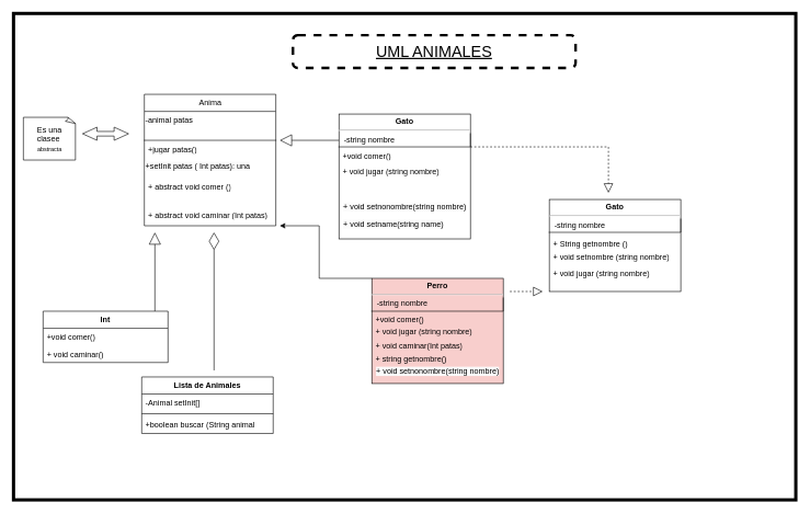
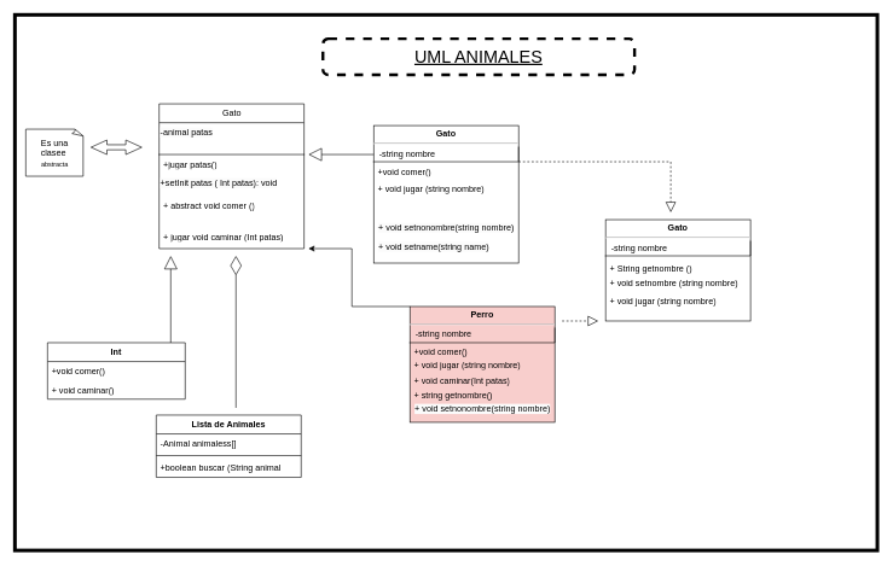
  <mxCell id="0" />
  <mxCell id="1" parent="0" />
  <mxCell id="2" value="" style="html=1;whiteSpace=wrap;strokeWidth=5;" vertex="1" parent="1"><mxGeometry x="20" y="20" width="1190" height="740" as="geometry" /></mxCell>
- <mxCell id="3" value="Anima" style="swimlane;fontStyle=0;childLayout=stackLayout;horizontal=1;startSize=26;fillColor=none;horizontalStack=0;resizeParent=1;resizeParentMax=0;resizeLast=0;collapsible=1;marginBottom=0;html=1;" vertex="1" parent="1"><mxGeometry x="219" y="143" width="200" height="200" as="geometry" /></mxCell>
+ <mxCell id="3" value="Gato" style="swimlane;fontStyle=0;childLayout=stackLayout;horizontal=1;startSize=26;fillColor=none;horizontalStack=0;resizeParent=1;resizeParentMax=0;resizeLast=0;collapsible=1;marginBottom=0;html=1;" vertex="1" parent="1"><mxGeometry x="219" y="143" width="200" height="200" as="geometry" /></mxCell>
  <mxCell id="4" value="&lt;span style=&quot;color: rgb(0, 0, 0); font-family: Helvetica; font-size: 12px; font-style: normal; font-variant-ligatures: normal; font-variant-caps: normal; font-weight: 400; letter-spacing: normal; orphans: 2; text-align: left; text-indent: 0px; text-transform: none; widows: 2; word-spacing: 0px; -webkit-text-stroke-width: 0px; background-color: rgb(251, 251, 251); text-decoration-thickness: initial; text-decoration-style: initial; text-decoration-color: initial; float: none; display: inline !important;&quot;&gt;-animal patas&lt;/span&gt;" style="text;whiteSpace=wrap;html=1;" vertex="1" parent="3"><mxGeometry y="26" width="200" height="14" as="geometry" /></mxCell>
  <mxCell id="5" value="" style="shape=table;startSize=10;container=1;collapsible=1;childLayout=tableLayout;fixedRows=1;rowLines=0;fontStyle=0;align=center;resizeLast=1;strokeColor=none;fillColor=none;collapsible=0;" vertex="1" parent="3"><mxGeometry y="40" width="200" height="30" as="geometry" /></mxCell>
  <mxCell id="6" value="" style="shape=tableRow;horizontal=0;startSize=0;swimlaneHead=0;swimlaneBody=0;fillColor=none;collapsible=0;dropTarget=0;points=[[0,0.5],[1,0.5]];portConstraint=eastwest;top=0;left=0;right=0;bottom=1;" vertex="1" parent="5"><mxGeometry y="10" width="200" height="20" as="geometry" /></mxCell>
  <mxCell id="7" value="" style="shape=partialRectangle;connectable=0;fillColor=none;top=0;left=0;bottom=0;right=0;fontStyle=1;overflow=hidden;whiteSpace=wrap;html=1;" vertex="1" parent="6"><mxGeometry width="30" height="20" as="geometry"><mxRectangle width="30" height="20" as="alternateBounds" /></mxGeometry></mxCell>
  <mxCell id="8" value="" style="shape=partialRectangle;connectable=0;fillColor=none;top=0;left=0;bottom=0;right=0;align=left;spacingLeft=6;fontStyle=5;overflow=hidden;whiteSpace=wrap;html=1;" vertex="1" parent="6"><mxGeometry x="30" width="170" height="20" as="geometry"><mxRectangle width="170" height="20" as="alternateBounds" /></mxGeometry></mxCell>
  <mxCell id="9" value="+jugar patas()&lt;br&gt;" style="text;strokeColor=none;fillColor=none;align=left;verticalAlign=top;spacingLeft=4;spacingRight=4;overflow=hidden;rotatable=0;points=[[0,0.5],[1,0.5]];portConstraint=eastwest;whiteSpace=wrap;html=1;" vertex="1" parent="3"><mxGeometry y="70" width="200" height="26" as="geometry" /></mxCell>
- <mxCell id="10" value="&lt;span style=&quot;color: rgb(0, 0, 0); font-family: Helvetica; font-size: 12px; font-style: normal; font-variant-ligatures: normal; font-variant-caps: normal; font-weight: 400; letter-spacing: normal; orphans: 2; text-align: left; text-indent: 0px; text-transform: none; widows: 2; word-spacing: 0px; -webkit-text-stroke-width: 0px; background-color: rgb(251, 251, 251); text-decoration-thickness: initial; text-decoration-style: initial; text-decoration-color: initial; float: none; display: inline !important;&quot;&gt;+setInit patas ( Int patas): una&lt;/span&gt;" style="text;whiteSpace=wrap;html=1;" vertex="1" parent="3"><mxGeometry y="96" width="200" height="32" as="geometry" /></mxCell>
+ <mxCell id="10" value="&lt;span style=&quot;color: rgb(0, 0, 0); font-family: Helvetica; font-size: 12px; font-style: normal; font-variant-ligatures: normal; font-variant-caps: normal; font-weight: 400; letter-spacing: normal; orphans: 2; text-align: left; text-indent: 0px; text-transform: none; widows: 2; word-spacing: 0px; -webkit-text-stroke-width: 0px; background-color: rgb(251, 251, 251); text-decoration-thickness: initial; text-decoration-style: initial; text-decoration-color: initial; float: none; display: inline !important;&quot;&gt;+setInit patas ( Int patas): void&lt;/span&gt;" style="text;whiteSpace=wrap;html=1;" vertex="1" parent="3"><mxGeometry y="96" width="200" height="32" as="geometry" /></mxCell>
  <mxCell id="11" value="+ abstract void comer ()" style="text;strokeColor=none;fillColor=none;align=left;verticalAlign=top;spacingLeft=4;spacingRight=4;overflow=hidden;rotatable=0;points=[[0,0.5],[1,0.5]];portConstraint=eastwest;whiteSpace=wrap;html=1;" vertex="1" parent="3"><mxGeometry y="128" width="200" height="42" as="geometry" /></mxCell>
- <mxCell id="12" value="+ abstract void caminar (Int patas)" style="text;strokeColor=none;fillColor=none;align=left;verticalAlign=top;spacingLeft=4;spacingRight=4;overflow=hidden;rotatable=0;points=[[0,0.5],[1,0.5]];portConstraint=eastwest;whiteSpace=wrap;html=1;" vertex="1" parent="3"><mxGeometry y="170" width="200" height="30" as="geometry" /></mxCell>
+ <mxCell id="12" value="+ jugar void caminar (Int patas)" style="text;strokeColor=none;fillColor=none;align=left;verticalAlign=top;spacingLeft=4;spacingRight=4;overflow=hidden;rotatable=0;points=[[0,0.5],[1,0.5]];portConstraint=eastwest;whiteSpace=wrap;html=1;" vertex="1" parent="3"><mxGeometry y="170" width="200" height="30" as="geometry" /></mxCell>
  <mxCell id="13" value="Es una clasee&amp;nbsp;&lt;br style=&quot;border-color: var(--border-color); font-size: 9px;&quot;&gt;&lt;span style=&quot;font-size: 9px;&quot;&gt;abstracta&lt;/span&gt;" style="whiteSpace=wrap;html=1;shape=mxgraph.basic.document" vertex="1" parent="1"><mxGeometry x="35" y="178" width="80" height="65" as="geometry" /></mxCell>
  <mxCell id="14" value="" style="html=1;shadow=0;dashed=0;align=center;verticalAlign=middle;shape=mxgraph.arrows2.twoWayArrow;dy=0.65;dx=22;" vertex="1" parent="1"><mxGeometry x="125" y="193" width="70" height="20" as="geometry" /></mxCell>
  <mxCell id="15" value="Lista de Animales" style="swimlane;fontStyle=1;align=center;verticalAlign=top;childLayout=stackLayout;horizontal=1;startSize=26;horizontalStack=0;resizeParent=1;resizeParentMax=0;resizeLast=0;collapsible=1;marginBottom=0;whiteSpace=wrap;html=1;" vertex="1" parent="1"><mxGeometry x="215" y="573" width="200" height="86" as="geometry" /></mxCell>
- <mxCell id="16" value="-Animal setInit[]" style="text;strokeColor=none;fillColor=none;align=left;verticalAlign=top;spacingLeft=4;spacingRight=4;overflow=hidden;rotatable=0;points=[[0,0.5],[1,0.5]];portConstraint=eastwest;whiteSpace=wrap;html=1;" vertex="1" parent="15"><mxGeometry y="26" width="200" height="26" as="geometry" /></mxCell>
+ <mxCell id="16" value="-Animal animaless[]" style="text;strokeColor=none;fillColor=none;align=left;verticalAlign=top;spacingLeft=4;spacingRight=4;overflow=hidden;rotatable=0;points=[[0,0.5],[1,0.5]];portConstraint=eastwest;whiteSpace=wrap;html=1;" vertex="1" parent="15"><mxGeometry y="26" width="200" height="26" as="geometry" /></mxCell>
  <mxCell id="17" value="" style="line;strokeWidth=1;fillColor=none;align=left;verticalAlign=middle;spacingTop=-1;spacingLeft=3;spacingRight=3;rotatable=0;labelPosition=right;points=[];portConstraint=eastwest;strokeColor=inherit;" vertex="1" parent="15"><mxGeometry y="52" width="200" height="8" as="geometry" /></mxCell>
  <mxCell id="18" value="+boolean buscar (String animal&lt;br&gt;" style="text;strokeColor=none;fillColor=none;align=left;verticalAlign=top;spacingLeft=4;spacingRight=4;overflow=hidden;rotatable=0;points=[[0,0.5],[1,0.5]];portConstraint=eastwest;whiteSpace=wrap;html=1;" vertex="1" parent="15"><mxGeometry y="60" width="200" height="26" as="geometry" /></mxCell>
  <mxCell id="19" value="&lt;b&gt;Int&lt;/b&gt;" style="swimlane;fontStyle=0;childLayout=stackLayout;horizontal=1;startSize=26;fillColor=none;horizontalStack=0;resizeParent=1;resizeParentMax=0;resizeLast=0;collapsible=1;marginBottom=0;whiteSpace=wrap;html=1;" vertex="1" parent="1"><mxGeometry x="65" y="473" width="190" height="78" as="geometry" /></mxCell>
  <mxCell id="20" value="+void comer()" style="text;strokeColor=none;fillColor=none;align=left;verticalAlign=top;spacingLeft=4;spacingRight=4;overflow=hidden;rotatable=0;points=[[0,0.5],[1,0.5]];portConstraint=eastwest;whiteSpace=wrap;html=1;" vertex="1" parent="19"><mxGeometry y="26" width="190" height="26" as="geometry" /></mxCell>
  <mxCell id="21" value="+ void caminar()" style="text;strokeColor=none;fillColor=none;align=left;verticalAlign=top;spacingLeft=4;spacingRight=4;overflow=hidden;rotatable=0;points=[[0,0.5],[1,0.5]];portConstraint=eastwest;whiteSpace=wrap;html=1;" vertex="1" parent="19"><mxGeometry y="52" width="190" height="26" as="geometry" /></mxCell>
  <mxCell id="22" value="" style="endArrow=block;endSize=16;endFill=0;html=1;rounded=0;" edge="1" parent="1"><mxGeometry width="160" relative="1" as="geometry"><mxPoint x="235" y="473" as="sourcePoint" /><mxPoint x="235" y="353" as="targetPoint" /><Array as="points"><mxPoint x="235" y="393" /></Array></mxGeometry></mxCell>
  <mxCell id="23" value="" style="endArrow=diamondThin;endFill=0;endSize=24;html=1;rounded=0;" edge="1" parent="1"><mxGeometry width="160" relative="1" as="geometry"><mxPoint x="325" y="563" as="sourcePoint" /><mxPoint x="325" y="353" as="targetPoint" /></mxGeometry></mxCell>
  <mxCell id="24" value="" style="group" vertex="1" connectable="0" parent="1"><mxGeometry x="565" y="423" width="200" height="168" as="geometry" /></mxCell>
  <mxCell id="25" style="edgeStyle=orthogonalEdgeStyle;rounded=0;orthogonalLoop=1;jettySize=auto;html=1;exitX=0;exitY=0;exitDx=0;exitDy=0;" edge="1" parent="24" source="26"><mxGeometry relative="1" as="geometry"><mxPoint x="-140" y="-80" as="targetPoint" /><mxPoint x="-10" as="sourcePoint" /><Array as="points"><mxPoint x="-80" /><mxPoint x="-80" y="-80" /></Array></mxGeometry></mxCell>
  <mxCell id="26" value="&lt;p style=&quot;margin: 4px 0px 0px; text-align: center;&quot;&gt;&lt;b style=&quot;&quot;&gt;Perro&lt;/b&gt;&lt;/p&gt;&lt;hr&gt;&lt;p style=&quot;margin:0px;margin-left:8px;&quot;&gt;-string nombre&amp;nbsp;&lt;br&gt;&lt;br&gt;&lt;br&gt;&lt;/p&gt;" style="verticalAlign=top;align=left;overflow=fill;fontSize=12;fontFamily=Helvetica;html=1;whiteSpace=wrap;fillColor=#f8cecc;" vertex="1" parent="24"><mxGeometry width="200" height="160" as="geometry" /></mxCell>
  <mxCell id="27" value="+void comer()" style="text;strokeColor=none;fillColor=none;align=left;verticalAlign=top;spacingLeft=4;spacingRight=4;overflow=hidden;rotatable=0;points=[[0,0.5],[1,0.5]];portConstraint=eastwest;whiteSpace=wrap;html=1;" vertex="1" parent="24"><mxGeometry y="50" width="190" height="26" as="geometry" /></mxCell>
  <mxCell id="28" value="+ void jugar (string nombre)" style="text;strokeColor=none;fillColor=none;align=left;verticalAlign=top;spacingLeft=4;spacingRight=4;overflow=hidden;rotatable=0;points=[[0,0.5],[1,0.5]];portConstraint=eastwest;whiteSpace=wrap;html=1;" vertex="1" parent="24"><mxGeometry y="67" width="190" height="26" as="geometry" /></mxCell>
  <mxCell id="29" value="" style="shape=partialRectangle;whiteSpace=wrap;html=1;top=0;left=0;fillColor=none;" vertex="1" parent="24"><mxGeometry y="30" width="200" height="20" as="geometry" /></mxCell>
  <mxCell id="30" value="+ void caminar(Int patas)" style="text;strokeColor=none;fillColor=none;align=left;verticalAlign=top;spacingLeft=4;spacingRight=4;overflow=hidden;rotatable=0;points=[[0,0.5],[1,0.5]];portConstraint=eastwest;whiteSpace=wrap;html=1;" vertex="1" parent="24"><mxGeometry y="90" width="190" height="26" as="geometry" /></mxCell>
  <mxCell id="31" value="+ string getnombre()" style="text;strokeColor=none;fillColor=none;align=left;verticalAlign=top;spacingLeft=4;spacingRight=4;overflow=hidden;rotatable=0;points=[[0,0.5],[1,0.5]];portConstraint=eastwest;whiteSpace=wrap;html=1;" vertex="1" parent="24"><mxGeometry y="110" width="190" height="26" as="geometry" /></mxCell>
  <mxCell id="32" value="&lt;span style=&quot;color: rgb(0, 0, 0); font-family: Helvetica; font-size: 12px; font-style: normal; font-variant-ligatures: normal; font-variant-caps: normal; font-weight: 400; letter-spacing: normal; orphans: 2; text-align: left; text-indent: 0px; text-transform: none; widows: 2; word-spacing: 0px; -webkit-text-stroke-width: 0px; background-color: rgb(251, 251, 251); text-decoration-thickness: initial; text-decoration-style: initial; text-decoration-color: initial; float: none; display: inline !important;&quot;&gt;+ void setnonombre(string nombre)&lt;/span&gt;" style="text;whiteSpace=wrap;html=1;" vertex="1" parent="24"><mxGeometry x="5" y="128" width="195" height="40" as="geometry" /></mxCell>
  <mxCell id="33" value="" style="group" vertex="1" connectable="0" parent="1"><mxGeometry x="515" y="173" width="200" height="194" as="geometry" /></mxCell>
  <mxCell id="34" value="&lt;p style=&quot;margin: 4px 0px 0px; text-align: center;&quot;&gt;&lt;b&gt;Gato&lt;/b&gt;&lt;/p&gt;&lt;hr&gt;&lt;p style=&quot;margin:0px;margin-left:8px;&quot;&gt;-string nombre&amp;nbsp;&lt;br&gt;&lt;br&gt;&lt;br&gt;&lt;/p&gt;" style="verticalAlign=top;align=left;overflow=fill;fontSize=12;fontFamily=Helvetica;html=1;whiteSpace=wrap;container=0;" vertex="1" parent="33"><mxGeometry width="200" height="190" as="geometry" /></mxCell>
  <mxCell id="35" value="+void comer()" style="text;strokeColor=none;fillColor=none;align=left;verticalAlign=top;spacingLeft=4;spacingRight=4;overflow=hidden;rotatable=0;points=[[0,0.5],[1,0.5]];portConstraint=eastwest;whiteSpace=wrap;html=1;container=0;" vertex="1" parent="33"><mxGeometry y="50" width="190" height="26" as="geometry" /></mxCell>
  <mxCell id="36" value="+ void jugar (string nombre)" style="text;strokeColor=none;fillColor=none;align=left;verticalAlign=top;spacingLeft=4;spacingRight=4;overflow=hidden;rotatable=0;points=[[0,0.5],[1,0.5]];portConstraint=eastwest;whiteSpace=wrap;html=1;container=0;" vertex="1" parent="33"><mxGeometry y="74" width="190" height="26" as="geometry" /></mxCell>
  <mxCell id="37" value="" style="shape=partialRectangle;whiteSpace=wrap;html=1;top=0;left=0;fillColor=none;container=0;" vertex="1" parent="33"><mxGeometry y="30" width="200" height="20" as="geometry" /></mxCell>
  <mxCell id="38" value="+ string getnombre()" style="text;strokeColor=none;fillColor=none;align=left;verticalAlign=top;spacingLeft=4;spacingRight=4;overflow=hidden;rotatable=0;points=[[0,0.5],[1,0.5]];portConstraint=eastwest;whiteSpace=wrap;html=1;container=0;" vertex="1" parent="33"><mxGeometry y="128" width="190" height="26" as="geometry" /></mxCell>
  <mxCell id="39" value="&lt;span style=&quot;color: rgb(0, 0, 0); font-family: Helvetica; font-size: 12px; font-style: normal; font-variant-ligatures: normal; font-variant-caps: normal; font-weight: 400; letter-spacing: normal; orphans: 2; text-align: left; text-indent: 0px; text-transform: none; widows: 2; word-spacing: 0px; -webkit-text-stroke-width: 0px; background-color: rgb(251, 251, 251); text-decoration-thickness: initial; text-decoration-style: initial; text-decoration-color: initial; float: none; display: inline !important;&quot;&gt;+ void setnonombre(string nombre)&lt;/span&gt;" style="text;whiteSpace=wrap;html=1;container=0;" vertex="1" parent="33"><mxGeometry x="5" y="128" width="195" height="40" as="geometry" /></mxCell>
  <mxCell id="40" value="&lt;span style=&quot;color: rgb(0, 0, 0); font-family: Helvetica; font-size: 12px; font-style: normal; font-variant-ligatures: normal; font-variant-caps: normal; font-weight: 400; letter-spacing: normal; orphans: 2; text-align: left; text-indent: 0px; text-transform: none; widows: 2; word-spacing: 0px; -webkit-text-stroke-width: 0px; background-color: rgb(251, 251, 251); text-decoration-thickness: initial; text-decoration-style: initial; text-decoration-color: initial; float: none; display: inline !important;&quot;&gt;+ void setname(string name)&lt;/span&gt;" style="text;whiteSpace=wrap;html=1;container=0;" vertex="1" parent="33"><mxGeometry x="5" y="154" width="195" height="40" as="geometry" /></mxCell>
  <mxCell id="41" value="" style="endArrow=block;endSize=16;endFill=0;html=1;rounded=0;" edge="1" parent="1"><mxGeometry width="160" relative="1" as="geometry"><mxPoint x="515" y="213" as="sourcePoint" /><mxPoint x="425" y="213" as="targetPoint" /><Array as="points"><mxPoint x="515" y="213" /></Array></mxGeometry></mxCell>
  <mxCell id="42" value="" style="endArrow=block;dashed=1;endFill=0;endSize=12;html=1;rounded=0;" edge="1" parent="1"><mxGeometry width="160" relative="1" as="geometry"><mxPoint x="775" y="443" as="sourcePoint" /><mxPoint x="825" y="443" as="targetPoint" /></mxGeometry></mxCell>
  <mxCell id="43" value="&lt;p style=&quot;margin: 4px 0px 0px; text-align: center;&quot;&gt;&lt;b&gt;Gato&lt;/b&gt;&lt;/p&gt;&lt;hr&gt;&lt;p style=&quot;margin:0px;margin-left:8px;&quot;&gt;-string nombre&amp;nbsp;&lt;br&gt;&lt;br&gt;&lt;br&gt;&lt;/p&gt;" style="verticalAlign=top;align=left;overflow=fill;fontSize=12;fontFamily=Helvetica;html=1;whiteSpace=wrap;container=0;" vertex="1" parent="1"><mxGeometry x="835" y="303" width="200" height="140" as="geometry" /></mxCell>
  <mxCell id="44" value="+ void setnombre (string nombre)" style="text;strokeColor=none;fillColor=none;align=left;verticalAlign=top;spacingLeft=4;spacingRight=4;overflow=hidden;rotatable=0;points=[[0,0.5],[1,0.5]];portConstraint=eastwest;whiteSpace=wrap;html=1;container=0;" vertex="1" parent="1"><mxGeometry x="835" y="377" width="190" height="26" as="geometry" /></mxCell>
  <mxCell id="45" value="" style="shape=partialRectangle;whiteSpace=wrap;html=1;top=0;left=0;fillColor=none;container=0;" vertex="1" parent="1"><mxGeometry x="835" y="333" width="200" height="20" as="geometry" /></mxCell>
  <mxCell id="46" value="" style="endArrow=block;dashed=1;endFill=0;endSize=12;html=1;rounded=0;exitX=1;exitY=1;exitDx=0;exitDy=0;" edge="1" parent="1" source="37"><mxGeometry width="160" relative="1" as="geometry"><mxPoint x="735" y="223" as="sourcePoint" /><mxPoint x="925" y="293" as="targetPoint" /><Array as="points"><mxPoint x="805" y="223" /><mxPoint x="925" y="223" /></Array></mxGeometry></mxCell>
  <mxCell id="47" value="+ String getnombre ()" style="text;strokeColor=none;fillColor=none;align=left;verticalAlign=top;spacingLeft=4;spacingRight=4;overflow=hidden;rotatable=0;points=[[0,0.5],[1,0.5]];portConstraint=eastwest;whiteSpace=wrap;html=1;container=0;" vertex="1" parent="1"><mxGeometry x="835" y="357" width="190" height="26" as="geometry" /></mxCell>
  <mxCell id="48" value="+ void jugar (string nombre)" style="text;strokeColor=none;fillColor=none;align=left;verticalAlign=top;spacingLeft=4;spacingRight=4;overflow=hidden;rotatable=0;points=[[0,0.5],[1,0.5]];portConstraint=eastwest;whiteSpace=wrap;html=1;container=0;" vertex="1" parent="1"><mxGeometry x="835" y="403" width="190" height="26" as="geometry" /></mxCell>
  <mxCell id="49" value="&lt;font style=&quot;font-size: 24px;&quot;&gt;&lt;u&gt;UML ANIMALES&lt;/u&gt;&lt;/font&gt;" style="html=1;whiteSpace=wrap;dashed=1;strokeWidth=4;rounded=1;" vertex="1" parent="1"><mxGeometry x="445" y="53" width="430" height="50" as="geometry" /></mxCell>
